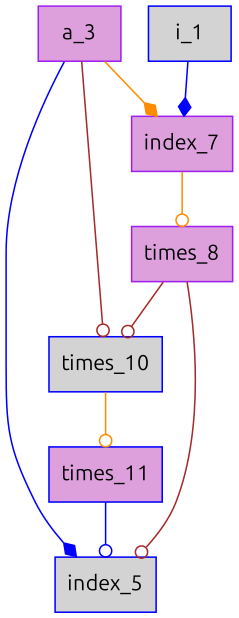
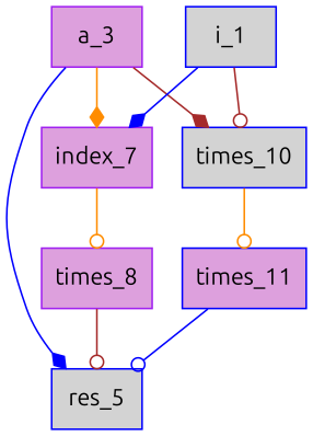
  digraph {
    fontname=Ubuntu
    rankdir=TD
    node [bgcolor=red color=blue fillcolor=plum fontname=Ubuntu shape=rectangle style=filled]
    edge [arrowhead=odot color=brown fontname=Ubuntu]
    n1 [color=purple label=a_3]
    i_1 [fillcolor=lightgrey]
    n3 [fillcolor=lightgrey label=times_10]
    index_7 [color=purple]
-   res_5 [fillcolor=lightgrey label=index_5]
+   res_5 [fillcolor=lightgrey]
    times_11
    times_8 [color=purple]
    subgraph sub_1 {
      rank=same
      n1
      i_1
    }
-   n1 -> n3
+   n1 -> n3 [arrowhead=diamond]
    n1 -> index_7 [arrowhead=diamond color=darkorange]
    n1 -> res_5 [arrowhead=diamond color=blue]
-   times_8 -> n3
+   i_1 -> n3
    i_1 -> index_7 [arrowhead=diamond color=blue]
    n3 -> times_11 [color=darkorange]
    index_7 -> times_8 [color=darkorange]
    times_11 -> res_5 [color=blue]
    times_8 -> res_5
  }
